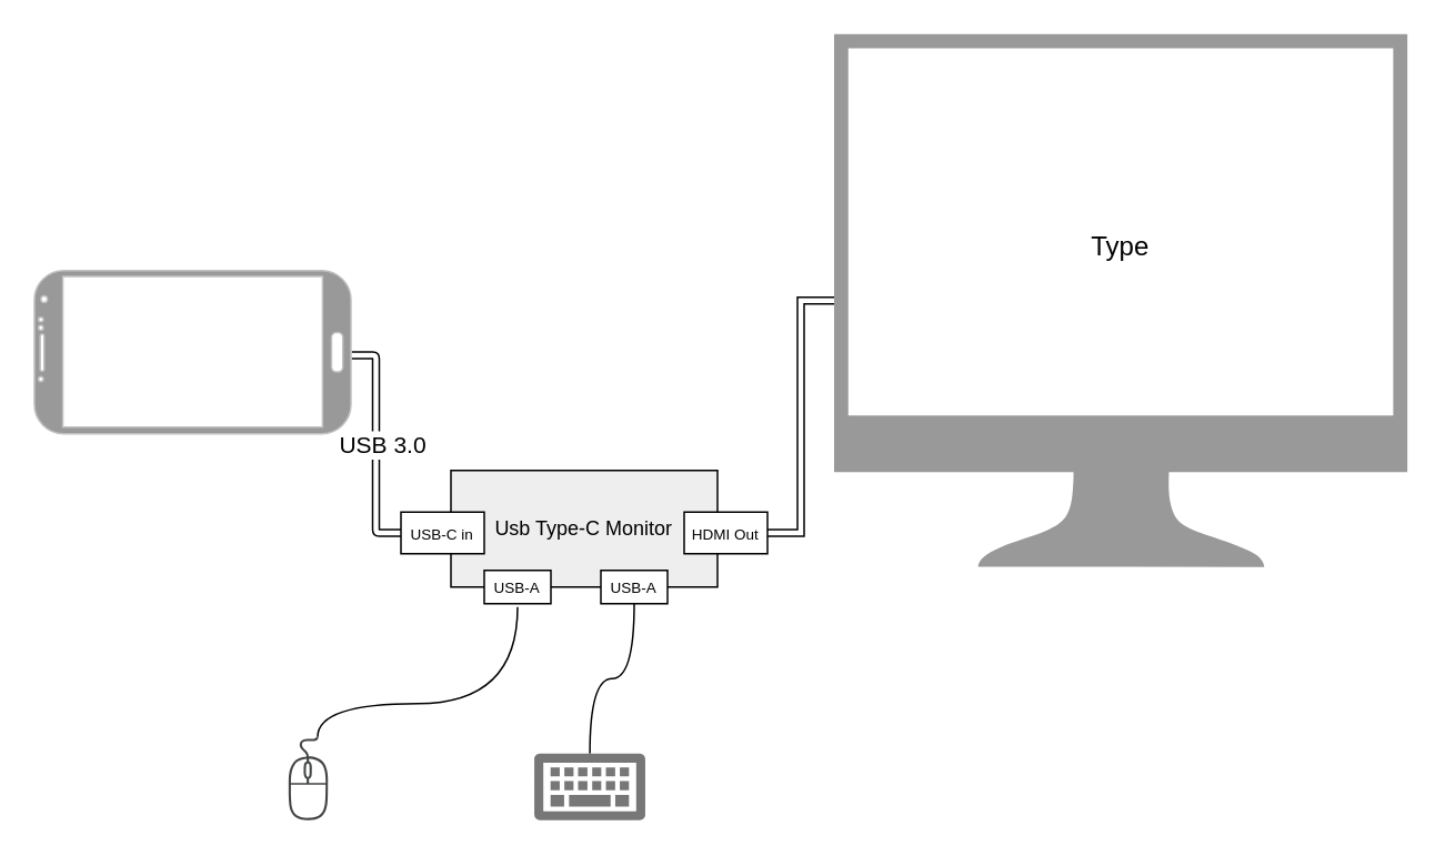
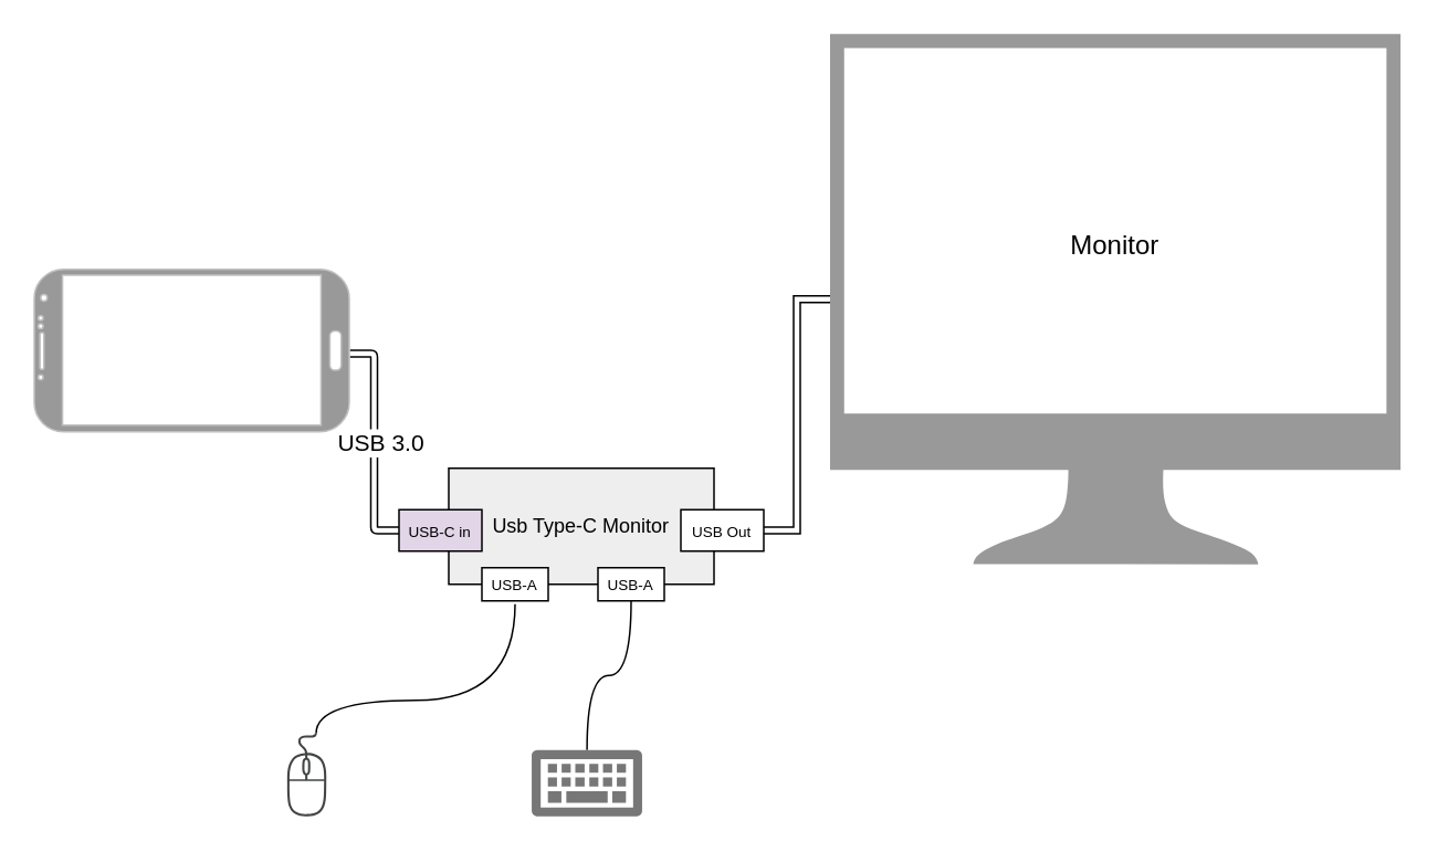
  <mxCell id="0" />
  <mxCell id="1" parent="0" />
  <mxCell id="2" value="" style="pointerEvents=1;shadow=0;dashed=0;html=1;strokeColor=none;aspect=fixed;labelPosition=center;verticalLabelPosition=bottom;verticalAlign=top;align=center;outlineConnect=0;shape=mxgraph.vvd.monitor;fillColor=#999999;sketch=0;" parent="1" vertex="1"><mxGeometry x="500" y="20" width="344.09" height="320" as="geometry" /></mxCell>
  <mxCell id="3" value="" style="group;sketch=0;" parent="1" vertex="1" connectable="0"><mxGeometry x="20" y="162" width="190" height="98" as="geometry" /></mxCell>
  <mxCell id="4" value="" style="verticalLabelPosition=bottom;verticalAlign=top;html=1;shadow=0;dashed=0;strokeWidth=1;shape=mxgraph.android.phone2;strokeColor=#c0c0c0;direction=north;fillColor=#999999;" parent="3" vertex="1"><mxGeometry width="190" height="98" as="geometry" /></mxCell>
  <mxCell id="5" value="" style="endArrow=none;html=1;exitX=0.481;exitY=1.003;exitDx=0;exitDy=0;exitPerimeter=0;strokeWidth=1;shape=link;entryX=0;entryY=0.5;entryDx=0;entryDy=0;edgeStyle=orthogonalEdgeStyle;" parent="1" source="4" target="9" edge="1"><mxGeometry width="50" height="50" relative="1" as="geometry"><mxPoint x="170" y="502" as="sourcePoint" /><mxPoint x="480" y="195" as="targetPoint" /></mxGeometry></mxCell>
  <mxCell id="6" value="&lt;font style=&quot;font-size: 14px&quot;&gt;USB 3.0&lt;/font&gt;" style="edgeLabel;html=1;align=center;verticalAlign=middle;resizable=0;points=[];" parent="5" vertex="1" connectable="0"><mxGeometry x="0.003" y="3" relative="1" as="geometry"><mxPoint as="offset" /></mxGeometry></mxCell>
  <mxCell id="7" value="" style="group" parent="1" vertex="1" connectable="0"><mxGeometry x="240" y="282" width="220" height="80" as="geometry" /></mxCell>
  <mxCell id="8" value="Usb Type-C Monitor" style="rounded=0;whiteSpace=wrap;html=1;fillColor=#eeeeee;" parent="7" vertex="1"><mxGeometry x="30" width="160" height="70" as="geometry" /></mxCell>
- <mxCell id="9" value="&lt;font style=&quot;font-size: 9px&quot;&gt;USB-C in&lt;/font&gt;" style="rounded=0;whiteSpace=wrap;html=1;fillColor=#FFFFFF;" parent="7" vertex="1"><mxGeometry y="25" width="50" height="25" as="geometry" /></mxCell>
+ <mxCell id="9" value="&lt;font style=&quot;font-size: 9px&quot;&gt;USB-C in&lt;/font&gt;" style="rounded=0;whiteSpace=wrap;html=1;fillColor=#e1d5e7;" parent="7" vertex="1"><mxGeometry y="25" width="50" height="25" as="geometry" /></mxCell>
  <mxCell id="10" value="&lt;font style=&quot;font-size: 9px&quot;&gt;USB-A&lt;/font&gt;" style="rounded=0;whiteSpace=wrap;html=1;fillColor=#FFFFFF;" parent="7" vertex="1"><mxGeometry x="50" y="60" width="40" height="20" as="geometry" /></mxCell>
  <mxCell id="11" value="&lt;font style=&quot;font-size: 9px&quot;&gt;USB-A&lt;/font&gt;" style="rounded=0;whiteSpace=wrap;html=1;fillColor=#FFFFFF;" parent="7" vertex="1"><mxGeometry x="120" y="60" width="40" height="20" as="geometry" /></mxCell>
- <mxCell id="12" value="&lt;font style=&quot;font-size: 9px&quot;&gt;HDMI Out&lt;/font&gt;" style="rounded=0;whiteSpace=wrap;html=1;fillColor=#FFFFFF;" parent="7" vertex="1"><mxGeometry x="170" y="25" width="50" height="25" as="geometry" /></mxCell>
+ <mxCell id="12" value="&lt;font style=&quot;font-size: 9px&quot;&gt;USB Out&lt;/font&gt;" style="rounded=0;whiteSpace=wrap;html=1;fillColor=#FFFFFF;" parent="7" vertex="1"><mxGeometry x="170" y="25" width="50" height="25" as="geometry" /></mxCell>
  <mxCell id="13" style="edgeStyle=orthogonalEdgeStyle;shape=link;rounded=0;orthogonalLoop=1;jettySize=auto;html=1;strokeWidth=1;" parent="1" source="12" target="2" edge="1"><mxGeometry relative="1" as="geometry" /></mxCell>
  <mxCell id="14" style="edgeStyle=orthogonalEdgeStyle;rounded=0;orthogonalLoop=1;jettySize=auto;html=1;strokeWidth=1;endArrow=none;endFill=0;curved=1;" parent="1" source="15" edge="1"><mxGeometry relative="1" as="geometry"><mxPoint x="310" y="364" as="targetPoint" /><Array as="points"><mxPoint x="190" y="467" /><mxPoint x="190" y="422" /><mxPoint x="310" y="422" /></Array></mxGeometry></mxCell>
  <mxCell id="15" value="" style="pointerEvents=1;shadow=0;dashed=0;html=1;strokeColor=none;fillColor=#434445;aspect=fixed;labelPosition=center;verticalLabelPosition=bottom;verticalAlign=top;align=center;outlineConnect=0;shape=mxgraph.vvd.mouse;" parent="1" vertex="1"><mxGeometry x="172" y="442" width="24.5" height="50" as="geometry" /></mxCell>
  <mxCell id="16" style="edgeStyle=orthogonalEdgeStyle;curved=1;rounded=0;orthogonalLoop=1;jettySize=auto;html=1;entryX=0.5;entryY=1;entryDx=0;entryDy=0;endArrow=none;endFill=0;strokeWidth=1;" parent="1" source="17" target="11" edge="1"><mxGeometry relative="1" as="geometry" /></mxCell>
  <mxCell id="17" value="" style="aspect=fixed;pointerEvents=1;shadow=0;dashed=0;html=1;strokeColor=none;labelPosition=center;verticalLabelPosition=bottom;verticalAlign=top;align=center;shape=mxgraph.mscae.enterprise.keyboard;fillColor=#777777;" parent="1" vertex="1"><mxGeometry x="320" y="452" width="66.67" height="40" as="geometry" /></mxCell>
- <mxCell id="18" value="&lt;span style=&quot;font-size: 16px&quot;&gt;Type&lt;/span&gt;" style="text;html=1;strokeColor=none;fillColor=none;align=center;verticalAlign=middle;whiteSpace=wrap;rounded=0;" parent="1" vertex="1"><mxGeometry x="618.05" y="122" width="108" height="50" as="geometry" /></mxCell>
+ <mxCell id="18" value="&lt;span style=&quot;font-size: 16px&quot;&gt;Monitor&lt;/span&gt;" style="text;html=1;strokeColor=none;fillColor=none;align=center;verticalAlign=middle;whiteSpace=wrap;rounded=0;" parent="1" vertex="1"><mxGeometry x="618.05" y="122" width="108" height="50" as="geometry" /></mxCell>
